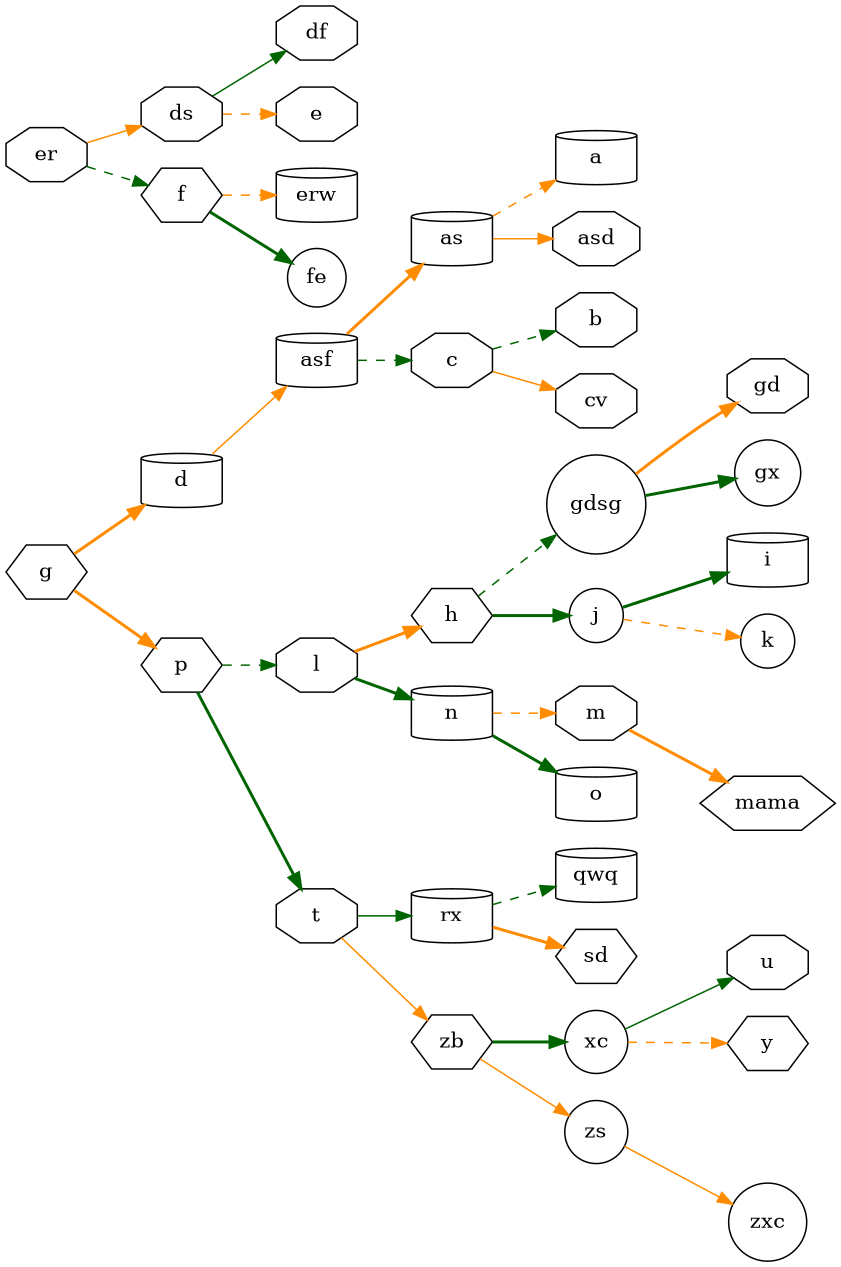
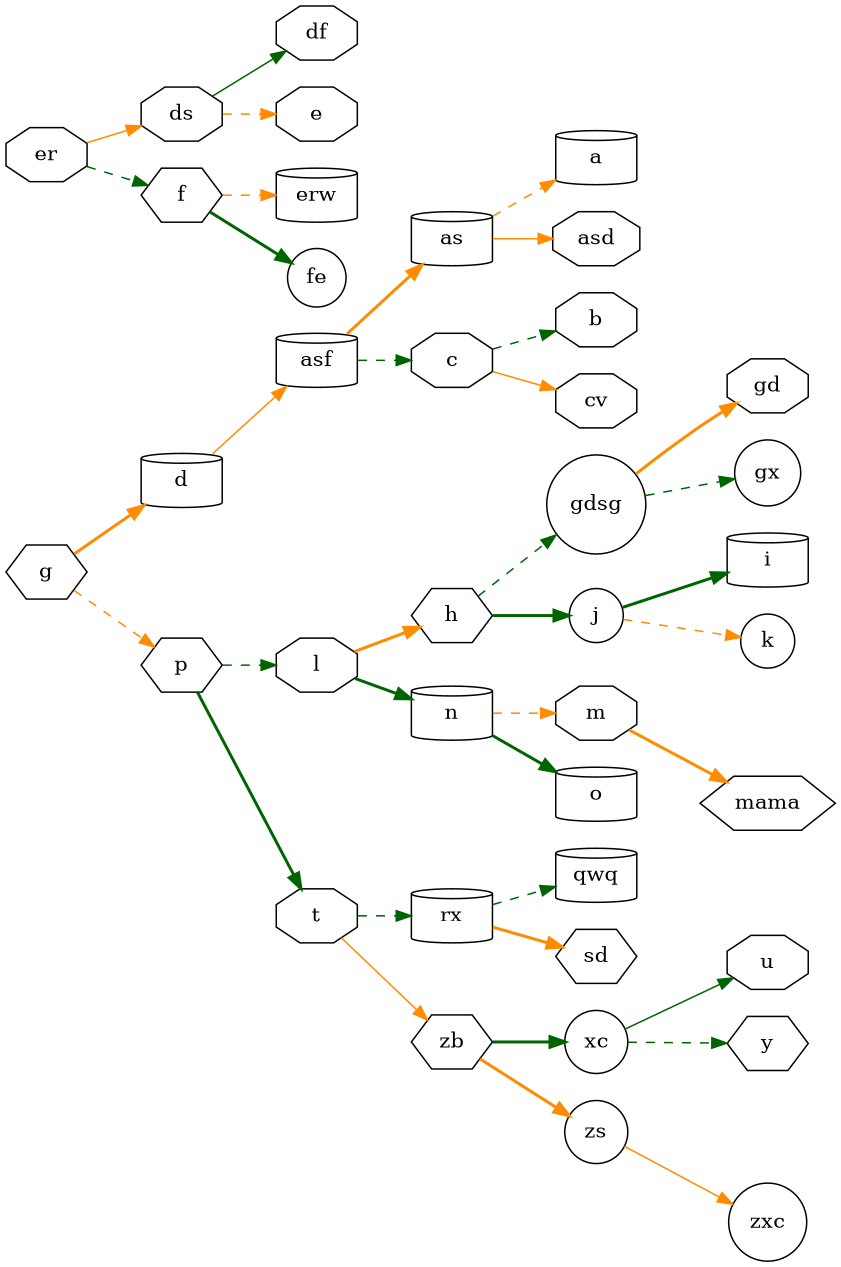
  digraph {
    rankdir=LR
    node [shape=octagon]
    edge [color=darkorange style=dashed]
    g [shape=hexagon]
    d [shape=cylinder]
    p [shape=hexagon]
    asf [shape=cylinder]
    l
    t
    as [shape=cylinder]
    c
    er
    ds
    f [shape=hexagon]
    a [shape=cylinder]
    asd
    b
    cv
    df
    e
    erw [shape=cylinder]
    fe [shape=circle]
    h [shape=hexagon]
    n [shape=cylinder]
    rx [shape=cylinder]
    zb [shape=hexagon]
    gdsg [shape=circle]
    j [shape=circle]
    m
    o [shape=cylinder]
    gd
    gx [shape=circle]
    i [shape=cylinder]
    k [shape=circle]
    n32 [label=0 style=invis shape=""]
    mama [shape=hexagon]
    qwq [shape=cylinder]
    sd [shape=hexagon]
    xc [shape=circle]
    zs [shape=circle]
    u
    y [shape=hexagon]
    n40 [label=1 style=invis shape=""]
    zxc [shape=circle]
    g -> d [style=bold]
-   g -> p [style=bold]
+   g -> p
    d -> asf [style=solid]
    p -> l [color=darkgreen]
    p -> t [color=darkgreen style=bold]
    asf -> as [style=bold]
    asf -> c [color=darkgreen]
    l -> h [style=bold]
    l -> n [color=darkgreen style=bold]
-   t -> rx [color=darkgreen style=solid]
+   t -> rx [color=darkgreen]
    t -> zb [style=solid]
    as -> a
    as -> asd [style=solid]
    c -> b [color=darkgreen]
    c -> cv [style=solid]
    er -> ds [style=solid]
    er -> f [color=darkgreen]
    ds -> df [color=darkgreen style=solid]
    ds -> e
    f -> erw
    f -> fe [color=darkgreen style=bold]
    h -> gdsg [color=darkgreen]
    h -> j [color=darkgreen style=bold]
    n -> m
    n -> o [color=darkgreen style=bold]
    rx -> qwq [color=darkgreen]
    rx -> sd [style=bold]
    zb -> xc [color=darkgreen style=bold]
-   zb -> zs [style=solid]
+   zb -> zs [style=bold]
    gdsg -> gd [style=bold]
-   gdsg -> gx [color=darkgreen style=bold]
+   gdsg -> gx [color=darkgreen]
    j -> i [color=darkgreen style=bold]
    j -> k
    m -> n32 [style=invis color=""]
    m -> mama [style=bold]
    xc -> u [color=darkgreen style=solid]
-   xc -> y
+   xc -> y [color=darkgreen]
    zs -> n40 [style=invis color=""]
    zs -> zxc [style=solid]
  }
